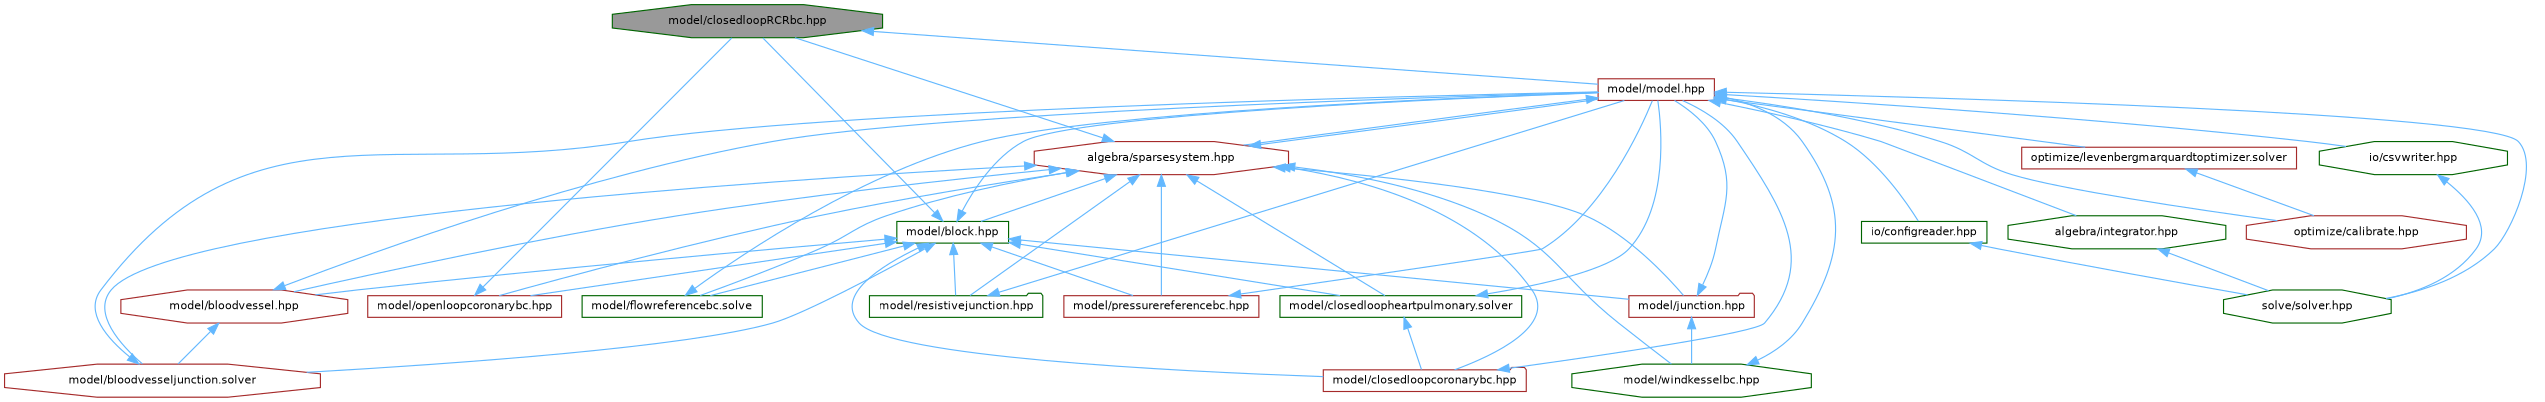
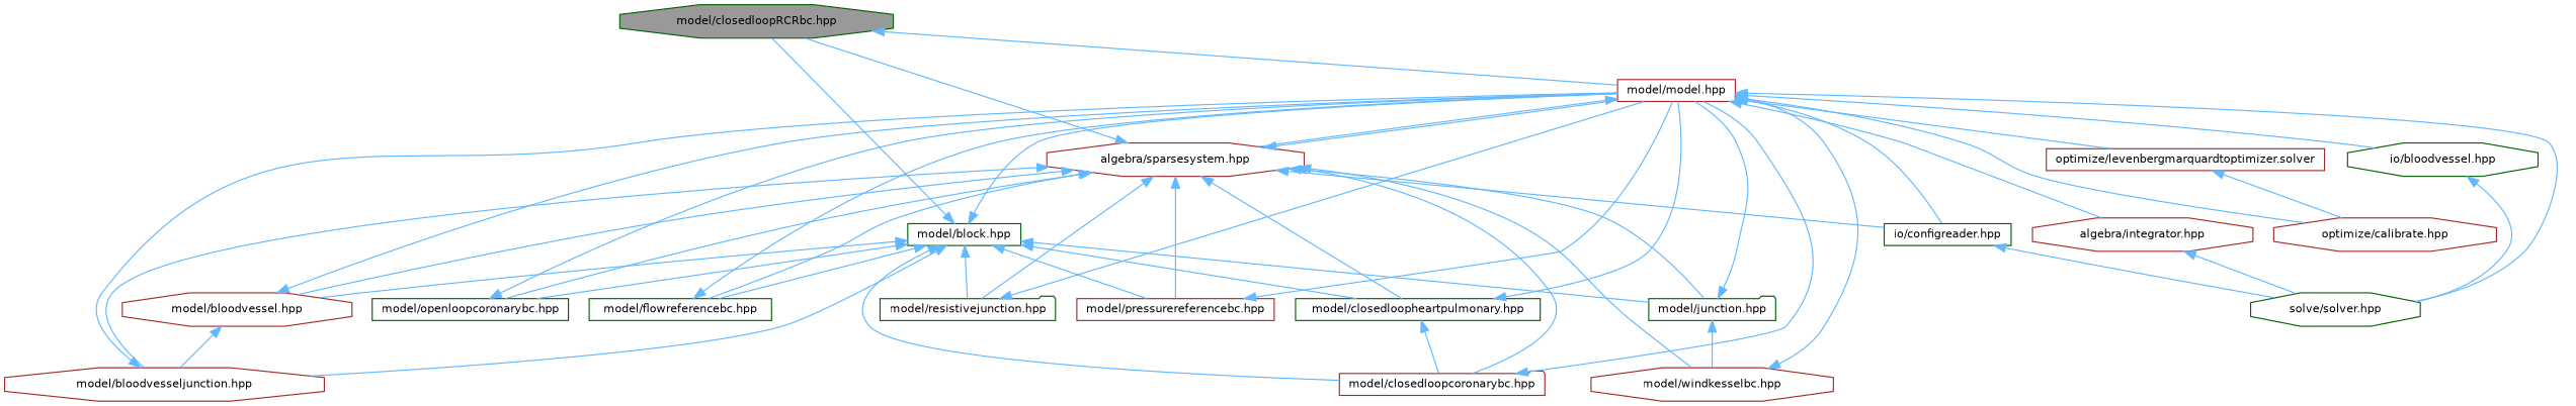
  digraph {
    node [color=darkgreen fillcolor=white fontname=Helvetica fontsize=10 shape=octagon style=filled]
    edge [color=steelblue1 dir=back fontname=Helvetica fontsize=10 labelfontname=Helvetica labelfontsize=10 style=solid]
    n1 [fillcolor=grey60 fontcolor=black height=0.2 label="model/closedloopRCRbc.hpp" width=0.4]
    n2 [color=brown height=0.2 label="model/model.hpp" shape=box width=0.4]
-   n3 [height=0.2 label="algebra/integrator.hpp" width=0.4]
+   n3 [color=brown height=0.2 label="algebra/integrator.hpp" width=0.4]
    n4 [height=0.2 label="solve/solver.hpp" width=0.4]
    n5 [color=brown height=0.2 label="algebra/sparsesystem.hpp" width=0.4]
    n6 [height=0.2 label="io/configreader.hpp" shape=box width=0.4]
-   n7 [height=0.2 label="io/csvwriter.hpp" width=0.4]
+   n7 [height=0.2 label="io/bloodvessel.hpp" width=0.4]
    n8 [color=brown height=0.2 label="optimize/calibrate.hpp" width=0.4]
    n9 [color=brown height=0.2 label="optimize/levenbergmarquardtoptimizer.solver" shape=box width=0.4]
    n10 [height=0.2 label="model/block.hpp" shape=box width=0.4]
    n11 [color=brown height=0.2 label="model/bloodvessel.hpp" width=0.4]
-   n12 [color=brown height=0.2 label="model/bloodvesseljunction.solver" width=0.4]
+   n12 [color=brown height=0.2 label="model/bloodvesseljunction.hpp" width=0.4]
    n13 [color=brown height=0.2 label="model/closedloopcoronarybc.hpp" shape=folder width=0.4]
-   n14 [height=0.2 label="model/closedloopheartpulmonary.solver" shape=box width=0.4]
-   n15 [height=0.2 label="model/flowreferencebc.solve" shape=box width=0.4]
-   n16 [color=brown height=0.2 label="model/junction.hpp" shape=folder width=0.4]
-   n17 [color=brown height=0.2 label="model/openloopcoronarybc.hpp" shape=box width=0.4]
+   n14 [height=0.2 label="model/closedloopheartpulmonary.hpp" shape=box width=0.4]
+   n15 [height=0.2 label="model/flowreferencebc.hpp" shape=box width=0.4]
+   n16 [height=0.2 label="model/junction.hpp" shape=folder width=0.4]
+   n17 [height=0.2 label="model/openloopcoronarybc.hpp" shape=box width=0.4]
    n18 [color=brown height=0.2 label="model/pressurereferencebc.hpp" shape=box width=0.4]
    n19 [height=0.2 label="model/resistivejunction.hpp" shape=folder width=0.4]
-   n20 [height=0.2 label="model/windkesselbc.hpp" width=0.4]
+   n20 [color=brown height=0.2 label="model/windkesselbc.hpp" width=0.4]
    n1 -> n2
    n2 -> n3
    n2 -> n4
    n2 -> n5
    n2 -> n6
    n2 -> n7
    n2 -> n8
    n2 -> n9
    n3 -> n4
    n5 -> n1
    n5 -> n2
-   n5 -> n10
+   n5 -> n6
    n5 -> n11
    n5 -> n12
    n5 -> n13
    n5 -> n14
    n5 -> n15
    n5 -> n16
    n5 -> n17
    n5 -> n18
    n5 -> n19
    n5 -> n20
    n6 -> n4
    n7 -> n4
    n9 -> n8
    n10 -> n1
    n10 -> n2
    n10 -> n11
    n10 -> n12
    n10 -> n13
    n10 -> n14
    n10 -> n15
    n10 -> n16
    n10 -> n17
    n10 -> n18
    n10 -> n19
    n11 -> n2
    n11 -> n12
    n12 -> n2
    n13 -> n2
    n14 -> n2
    n14 -> n13
    n15 -> n2
    n16 -> n2
    n16 -> n20
-   n17 -> n1
+   n17 -> n2
    n18 -> n2
    n19 -> n2
    n20 -> n2
  }
